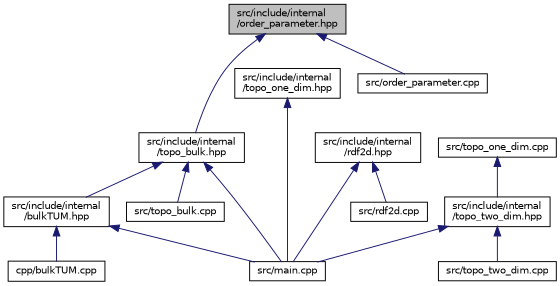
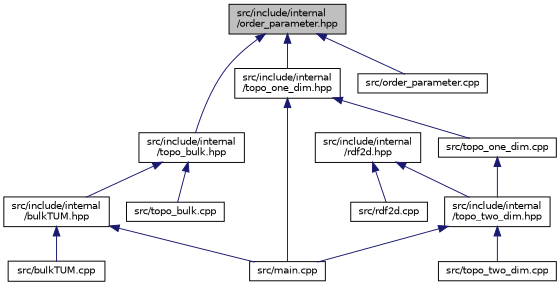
  digraph {
    node [color=black fillcolor=white fontname=Helvetica fontsize=10 shape=record style=filled]
    edge [color=midnightblue dir=back fontname=Helvetica fontsize=10 labelfontname=Helvetica labelfontsize=10 style=solid]
    n1 [fillcolor=grey75 fontcolor=black height=0.2 label="src/include/internal\l/order_parameter.hpp" width=0.4]
    n2 [height=0.2 label="src/include/internal\l/topo_bulk.hpp" width=0.4]
    n3 [height=0.2 label="src/include/internal\l/topo_one_dim.hpp" width=0.4]
    n4 [height=0.2 label="src/order_parameter.cpp" width=0.4]
    n5 [height=0.2 label="src/include/internal\l/rdf2d.hpp" width=0.4]
    n6 [height=0.2 label="src/main.cpp" width=0.4]
    n7 [height=0.2 label="src/rdf2d.cpp" width=0.4]
    n8 [height=0.2 label="src/include/internal\l/bulkTUM.hpp" width=0.4]
    n9 [height=0.2 label="src/topo_bulk.cpp" width=0.4]
    n10 [height=0.2 label="src/topo_one_dim.cpp" width=0.4]
    n11 [height=0.2 label="src/include/internal\l/topo_two_dim.hpp" width=0.4]
    n12 [height=0.2 label="src/topo_two_dim.cpp" width=0.4]
-   n13 [height=0.2 label="cpp/bulkTUM.cpp" width=0.4]
+   n13 [height=0.2 label="src/bulkTUM.cpp" width=0.4]
    n1 -> n2
+   n1 -> n3
    n1 -> n4
-   n2 -> n6
    n2 -> n8
    n2 -> n9
    n3 -> n6
-   n5 -> n6
+   n3 -> n10
+   n5 -> n11
    n5 -> n7
    n8 -> n6
    n8 -> n13
    n10 -> n11
    n11 -> n6
    n11 -> n12
  }
